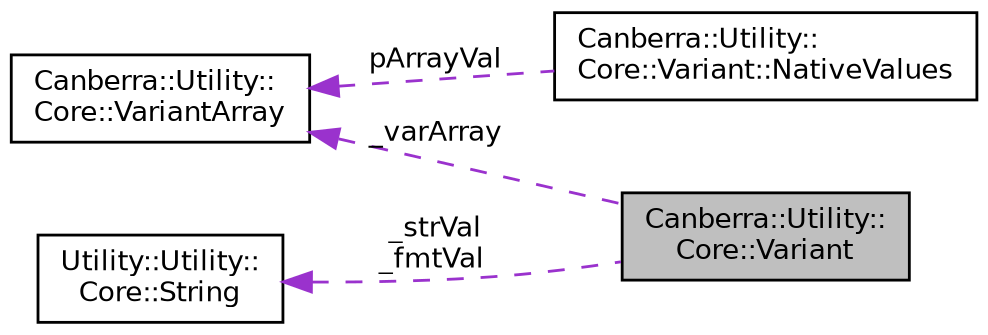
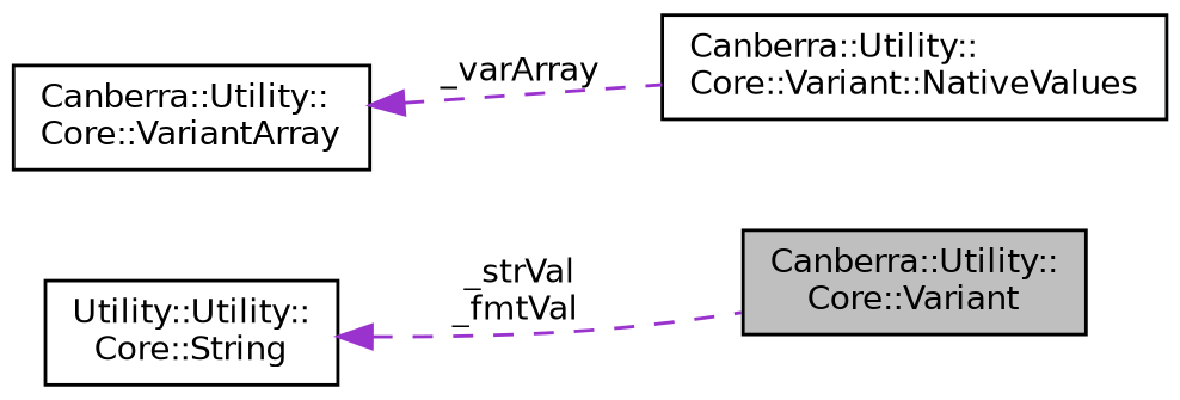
  digraph {
    rankdir=LR
    node [color=black fillcolor=white fontname=Helvetica fontsize=10 shape=record style=filled]
    edge [color=darkorchid3 dir=back fontname=Helvetica fontsize=10 labelfontname=Helvetica labelfontsize=10 style=dashed]
    n1 [fillcolor=grey75 fontcolor=black height=0.2 label="Canberra::Utility::\lCore::Variant" width=0.4]
    n2 [height=0.2 label="Canberra::Utility::\lCore::Variant::NativeValues" width=0.4]
    n3 [height=0.2 label="Canberra::Utility::\lCore::VariantArray" width=0.4]
    n4 [height=0.2 label="Utility::Utility::\lCore::String" width=0.4]
-   n3 -> n1 [label=" _varArray"]
-   n3 -> n2 [label=" pArrayVal"]
+   n3 -> n2 [label=" _varArray"]
    n4 -> n1 [label=" _strVal\n_fmtVal"]
  }
